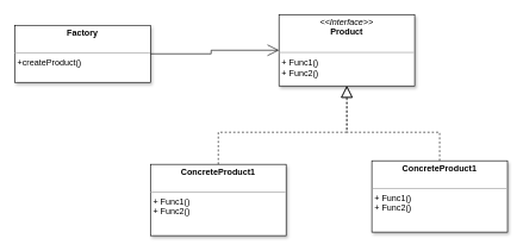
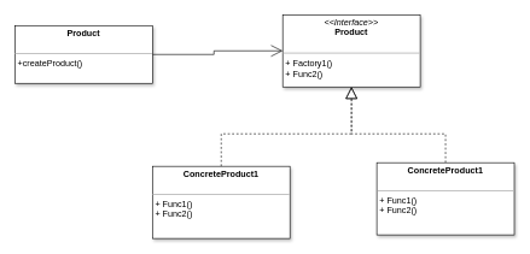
  <mxCell id="0" />
  <mxCell id="1" parent="0" />
- <mxCell id="2" value="&lt;p style=&quot;margin:0px;margin-top:4px;text-align:center;&quot;&gt;&lt;i&gt;&amp;lt;&amp;lt;Interface&amp;gt;&amp;gt;&lt;/i&gt;&lt;br&gt;&lt;b&gt;Product&lt;/b&gt;&lt;/p&gt;&lt;br&gt;&lt;hr size=&quot;1&quot;&gt;&lt;p style=&quot;margin:0px;margin-left:4px;&quot;&gt;+ Func1()&lt;br&gt;+ Func2()&lt;/p&gt;" style="verticalAlign=top;align=left;overflow=fill;fontSize=12;fontFamily=Helvetica;html=1;whiteSpace=wrap;shadow=1;" vertex="1" parent="1"><mxGeometry x="390" y="20" width="190" height="100" as="geometry" /></mxCell>
+ <mxCell id="2" value="&lt;p style=&quot;margin:0px;margin-top:4px;text-align:center;&quot;&gt;&lt;i&gt;&amp;lt;&amp;lt;Interface&amp;gt;&amp;gt;&lt;/i&gt;&lt;br&gt;&lt;b&gt;Product&lt;/b&gt;&lt;/p&gt;&lt;br&gt;&lt;hr size=&quot;1&quot;&gt;&lt;p style=&quot;margin:0px;margin-left:4px;&quot;&gt;+ Factory1()&lt;br&gt;+ Func2()&lt;/p&gt;" style="verticalAlign=top;align=left;overflow=fill;fontSize=12;fontFamily=Helvetica;html=1;whiteSpace=wrap;shadow=1;" vertex="1" parent="1"><mxGeometry x="390" y="20" width="190" height="100" as="geometry" /></mxCell>
  <mxCell id="3" style="edgeStyle=orthogonalEdgeStyle;rounded=0;orthogonalLoop=1;jettySize=auto;html=1;exitX=0.5;exitY=0;exitDx=0;exitDy=0;entryX=0.5;entryY=1;entryDx=0;entryDy=0;dashed=1;endArrow=block;endFill=0;startSize=14;endSize=14;" edge="1" parent="1" source="4" target="2"><mxGeometry relative="1" as="geometry"><Array as="points"><mxPoint x="305" y="185" /><mxPoint x="485" y="185" /></Array></mxGeometry></mxCell>
  <mxCell id="4" value="&lt;p style=&quot;margin:0px;margin-top:4px;text-align:center;&quot;&gt;&lt;b style=&quot;&quot;&gt;ConcreteProduct1&lt;/b&gt;&lt;/p&gt;&lt;br&gt;&lt;hr size=&quot;1&quot;&gt;&lt;p style=&quot;margin:0px;margin-left:4px;&quot;&gt;+ Func1()&lt;br&gt;+ Func2()&lt;/p&gt;" style="verticalAlign=top;align=left;overflow=fill;fontSize=12;fontFamily=Helvetica;html=1;whiteSpace=wrap;shadow=1;" vertex="1" parent="1"><mxGeometry x="210" y="230" width="190" height="100" as="geometry" /></mxCell>
  <mxCell id="5" style="edgeStyle=orthogonalEdgeStyle;rounded=0;orthogonalLoop=1;jettySize=auto;html=1;exitX=0.5;exitY=0;exitDx=0;exitDy=0;dashed=1;endArrow=block;endFill=0;startSize=14;endSize=14;" edge="1" parent="1" source="6"><mxGeometry relative="1" as="geometry"><mxPoint x="485" y="120" as="targetPoint" /><Array as="points"><mxPoint x="615" y="185" /><mxPoint x="485" y="185" /></Array></mxGeometry></mxCell>
  <mxCell id="6" value="&lt;p style=&quot;margin:0px;margin-top:4px;text-align:center;&quot;&gt;&lt;b style=&quot;&quot;&gt;ConcreteProduct1&lt;/b&gt;&lt;/p&gt;&lt;br&gt;&lt;hr size=&quot;1&quot;&gt;&lt;p style=&quot;margin:0px;margin-left:4px;&quot;&gt;+ Func1()&lt;br&gt;+ Func2()&lt;/p&gt;" style="verticalAlign=top;align=left;overflow=fill;fontSize=12;fontFamily=Helvetica;html=1;whiteSpace=wrap;shadow=1;" vertex="1" parent="1"><mxGeometry x="520" y="225" width="190" height="100" as="geometry" /></mxCell>
  <mxCell id="7" style="edgeStyle=orthogonalEdgeStyle;rounded=0;orthogonalLoop=1;jettySize=auto;html=1;exitX=1;exitY=0.5;exitDx=0;exitDy=0;entryX=0;entryY=0.5;entryDx=0;entryDy=0;endArrow=open;endFill=0;dashed=0;endSize=14;" edge="1" parent="1" source="8" target="2"><mxGeometry relative="1" as="geometry" /></mxCell>
- <mxCell id="8" value="&lt;p style=&quot;margin:0px;margin-top:4px;text-align:center;&quot;&gt;&lt;b style=&quot;&quot;&gt;Factory&lt;/b&gt;&lt;/p&gt;&lt;br&gt;&lt;hr size=&quot;1&quot;&gt;&lt;p style=&quot;margin:0px;margin-left:4px;&quot;&gt;+createProduct()&lt;/p&gt;" style="verticalAlign=top;align=left;overflow=fill;fontSize=12;fontFamily=Helvetica;html=1;whiteSpace=wrap;shadow=1;" vertex="1" parent="1"><mxGeometry x="20" y="35" width="190" height="80" as="geometry" /></mxCell>
+ <mxCell id="8" value="&lt;p style=&quot;margin:0px;margin-top:4px;text-align:center;&quot;&gt;&lt;b style=&quot;&quot;&gt;Product&lt;/b&gt;&lt;/p&gt;&lt;br&gt;&lt;hr size=&quot;1&quot;&gt;&lt;p style=&quot;margin:0px;margin-left:4px;&quot;&gt;+createProduct()&lt;/p&gt;" style="verticalAlign=top;align=left;overflow=fill;fontSize=12;fontFamily=Helvetica;html=1;whiteSpace=wrap;shadow=1;" vertex="1" parent="1"><mxGeometry x="20" y="35" width="190" height="80" as="geometry" /></mxCell>
